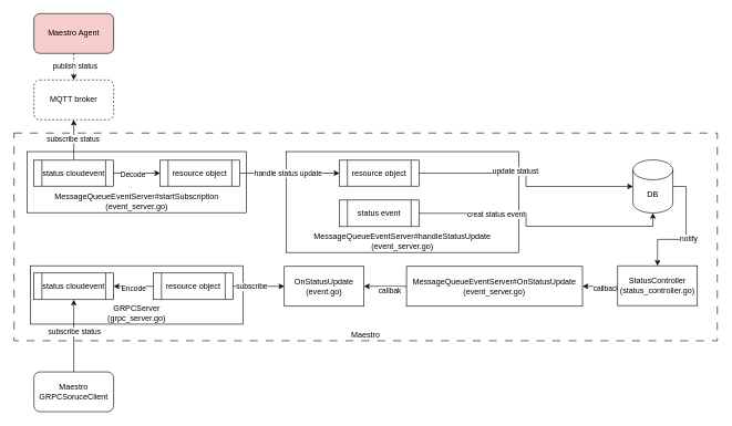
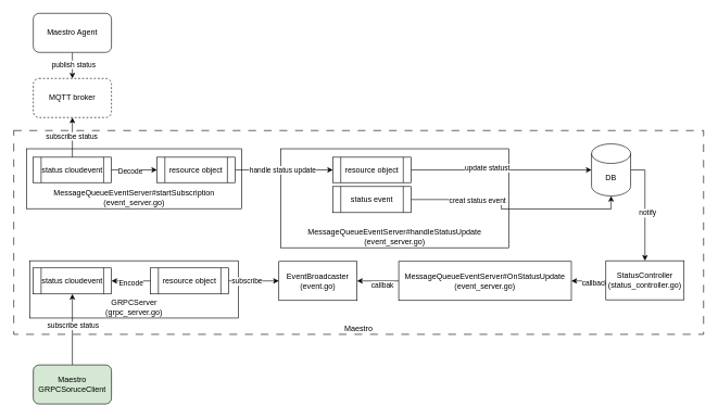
  <mxCell id="0" />
  <mxCell id="1" parent="0" />
  <mxCell id="2" value="Maestro" style="rounded=0;whiteSpace=wrap;html=1;fillColor=none;dashed=1;dashPattern=12 12;verticalAlign=bottom;" parent="1" vertex="1"><mxGeometry x="20" y="200" width="1059" height="313" as="geometry" /></mxCell>
  <mxCell id="3" value="GRPCServer&lt;div&gt;(grpc_server.go)&lt;/div&gt;" style="rounded=0;whiteSpace=wrap;html=1;fillColor=none;verticalAlign=bottom;" parent="1" vertex="1"><mxGeometry x="45" y="400" width="320" height="88" as="geometry" /></mxCell>
  <mxCell id="4" value="MessageQueueEventServer#handleStatusUpdate&lt;br&gt;&lt;div&gt;(event_server.go)&lt;/div&gt;" style="rounded=0;whiteSpace=wrap;html=1;verticalAlign=bottom;fillColor=none;strokeColor=#000000;" parent="1" vertex="1"><mxGeometry x="430" y="228" width="350" height="152" as="geometry" /></mxCell>
  <mxCell id="5" value="MessageQueueEventServer#startSubscription&lt;br&gt;&lt;div&gt;(event_server.go)&lt;/div&gt;" style="rounded=0;whiteSpace=wrap;html=1;verticalAlign=bottom;fillColor=none;strokeColor=#000000;" parent="1" vertex="1"><mxGeometry x="40" y="228" width="330" height="92" as="geometry" /></mxCell>
  <mxCell id="6" value="MQTT broker" style="rounded=1;whiteSpace=wrap;html=1;dashed=1;" parent="1" vertex="1"><mxGeometry x="50" y="120" width="120" height="60" as="geometry" /></mxCell>
  <mxCell id="7" style="edgeStyle=orthogonalEdgeStyle;rounded=0;orthogonalLoop=1;jettySize=auto;html=1;exitX=0.5;exitY=0;exitDx=0;exitDy=0;entryX=0.5;entryY=1;entryDx=0;entryDy=0;" parent="1" source="9" target="6" edge="1"><mxGeometry relative="1" as="geometry"><mxPoint x="230" y="200" as="sourcePoint" /></mxGeometry></mxCell>
  <mxCell id="8" value="subscribe status" style="edgeLabel;html=1;align=center;verticalAlign=middle;resizable=0;points=[];" parent="7" connectable="0" vertex="1"><mxGeometry x="0.075" y="2" relative="1" as="geometry"><mxPoint as="offset" /></mxGeometry></mxCell>
  <mxCell id="9" value="status cloudevent" style="shape=process;whiteSpace=wrap;html=1;backgroundOutline=1;" parent="1" vertex="1"><mxGeometry x="50" y="241" width="120" height="39" as="geometry" /></mxCell>
  <mxCell id="10" style="edgeStyle=orthogonalEdgeStyle;rounded=0;orthogonalLoop=1;jettySize=auto;html=1;exitX=1;exitY=0.5;exitDx=0;exitDy=0;entryX=0;entryY=0.5;entryDx=0;entryDy=0;" parent="1" source="12" target="20" edge="1"><mxGeometry relative="1" as="geometry"><mxPoint x="430" y="320" as="targetPoint" /></mxGeometry></mxCell>
  <mxCell id="11" value="handle status update" style="edgeLabel;html=1;align=center;verticalAlign=middle;resizable=0;points=[];" parent="10" connectable="0" vertex="1"><mxGeometry x="-0.04" y="-3" relative="1" as="geometry"><mxPoint y="-3" as="offset" /></mxGeometry></mxCell>
  <mxCell id="12" value="resource object" style="shape=process;whiteSpace=wrap;html=1;backgroundOutline=1;" parent="1" vertex="1"><mxGeometry x="240" y="241" width="120" height="39" as="geometry" /></mxCell>
  <mxCell id="13" value="" style="endArrow=classic;html=1;rounded=0;exitX=1;exitY=0.5;exitDx=0;exitDy=0;" parent="1" source="9" target="12" edge="1"><mxGeometry width="50" height="50" relative="1" as="geometry"><mxPoint x="370" y="490" as="sourcePoint" /><mxPoint x="420" y="440" as="targetPoint" /></mxGeometry></mxCell>
  <mxCell id="14" value="Decode" style="edgeLabel;html=1;align=center;verticalAlign=middle;resizable=0;points=[];" parent="13" connectable="0" vertex="1"><mxGeometry x="-0.2" y="-1" relative="1" as="geometry"><mxPoint as="offset" /></mxGeometry></mxCell>
  <mxCell id="15" style="edgeStyle=orthogonalEdgeStyle;rounded=0;orthogonalLoop=1;jettySize=auto;html=1;exitX=1;exitY=0.5;exitDx=0;exitDy=0;exitPerimeter=0;entryX=0.5;entryY=0;entryDx=0;entryDy=0;" parent="1" source="17" target="31" edge="1"><mxGeometry relative="1" as="geometry"><mxPoint x="905" y="465" as="targetPoint" /></mxGeometry></mxCell>
  <mxCell id="16" value="notify" style="edgeLabel;html=1;align=center;verticalAlign=middle;resizable=0;points=[];" parent="15" connectable="0" vertex="1"><mxGeometry x="0.09" y="3" relative="1" as="geometry"><mxPoint as="offset" /></mxGeometry></mxCell>
- <mxCell id="17" value="DB" style="shape=cylinder3;whiteSpace=wrap;html=1;boundedLbl=1;backgroundOutline=1;size=15;" parent="1" vertex="1"><mxGeometry x="952" y="240.5" width="60" height="80" as="geometry" /></mxCell>
+ <mxCell id="17" value="DB" style="shape=cylinder3;whiteSpace=wrap;html=1;boundedLbl=1;backgroundOutline=1;size=15;" parent="1" vertex="1"><mxGeometry x="907" y="220.5" width="60" height="80" as="geometry" /></mxCell>
  <mxCell id="18" style="edgeStyle=orthogonalEdgeStyle;rounded=0;orthogonalLoop=1;jettySize=auto;html=1;exitX=1;exitY=0.5;exitDx=0;exitDy=0;" parent="1" source="20" target="17" edge="1"><mxGeometry relative="1" as="geometry"><mxPoint x="450" y="520" as="sourcePoint" /></mxGeometry></mxCell>
  <mxCell id="19" value="update statust" style="edgeLabel;html=1;align=center;verticalAlign=middle;resizable=0;points=[];" parent="18" connectable="0" vertex="1"><mxGeometry x="-0.16" y="3" relative="1" as="geometry"><mxPoint as="offset" /></mxGeometry></mxCell>
  <mxCell id="20" value="resource object" style="shape=process;whiteSpace=wrap;html=1;backgroundOutline=1;" parent="1" vertex="1"><mxGeometry x="510" y="241" width="120" height="39" as="geometry" /></mxCell>
- <mxCell id="21" value="status event" style="shape=process;whiteSpace=wrap;html=1;backgroundOutline=1;" parent="1" vertex="1"><mxGeometry x="510" y="301" width="120" height="40" as="geometry" /></mxCell>
+ <mxCell id="21" value="status event" style="shape=process;whiteSpace=wrap;html=1;backgroundOutline=1;" parent="1" vertex="1"><mxGeometry x="510" y="286" width="120" height="40" as="geometry" /></mxCell>
  <mxCell id="22" style="edgeStyle=orthogonalEdgeStyle;rounded=0;orthogonalLoop=1;jettySize=auto;html=1;exitX=1;exitY=0.5;exitDx=0;exitDy=0;entryX=0.5;entryY=1;entryDx=0;entryDy=0;entryPerimeter=0;" parent="1" source="21" target="17" edge="1"><mxGeometry relative="1" as="geometry" /></mxCell>
  <mxCell id="23" value="creat status event" style="edgeLabel;html=1;align=center;verticalAlign=middle;resizable=0;points=[];" parent="22" connectable="0" vertex="1"><mxGeometry x="-0.411" y="-1" relative="1" as="geometry"><mxPoint as="offset" /></mxGeometry></mxCell>
  <mxCell id="24" style="edgeStyle=orthogonalEdgeStyle;rounded=0;orthogonalLoop=1;jettySize=auto;html=1;exitX=0;exitY=0.5;exitDx=0;exitDy=0;entryX=1;entryY=0.5;entryDx=0;entryDy=0;" parent="1" source="28" target="36" edge="1"><mxGeometry relative="1" as="geometry" /></mxCell>
  <mxCell id="25" value="Encode" style="edgeLabel;html=1;align=center;verticalAlign=middle;resizable=0;points=[];" parent="24" connectable="0" vertex="1"><mxGeometry x="0.033" y="3" relative="1" as="geometry"><mxPoint as="offset" /></mxGeometry></mxCell>
  <mxCell id="26" style="edgeStyle=orthogonalEdgeStyle;rounded=0;orthogonalLoop=1;jettySize=auto;html=1;exitX=1;exitY=0.5;exitDx=0;exitDy=0;entryX=0;entryY=0.5;entryDx=0;entryDy=0;" parent="1" source="28" target="35" edge="1"><mxGeometry relative="1" as="geometry"><Array as="points"><mxPoint x="420" y="431" /><mxPoint x="420" y="431" /></Array></mxGeometry></mxCell>
  <mxCell id="27" value="subscribe" style="edgeLabel;html=1;align=center;verticalAlign=middle;resizable=0;points=[];" parent="26" connectable="0" vertex="1"><mxGeometry x="-0.308" relative="1" as="geometry"><mxPoint as="offset" /></mxGeometry></mxCell>
  <mxCell id="28" value="resource object" style="shape=process;whiteSpace=wrap;html=1;backgroundOutline=1;" parent="1" vertex="1"><mxGeometry x="230" y="411" width="120" height="40" as="geometry" /></mxCell>
  <mxCell id="29" style="edgeStyle=orthogonalEdgeStyle;rounded=0;orthogonalLoop=1;jettySize=auto;html=1;exitX=0;exitY=0.5;exitDx=0;exitDy=0;entryX=1;entryY=0.5;entryDx=0;entryDy=0;" parent="1" source="31" target="34" edge="1"><mxGeometry relative="1" as="geometry" /></mxCell>
  <mxCell id="30" value="callback" style="edgeLabel;html=1;align=center;verticalAlign=middle;resizable=0;points=[];" parent="29" connectable="0" vertex="1"><mxGeometry x="-0.318" y="3" relative="1" as="geometry"><mxPoint as="offset" /></mxGeometry></mxCell>
  <mxCell id="31" value="StatusController&lt;div&gt;(status_controller.go)&lt;/div&gt;" style="rounded=0;whiteSpace=wrap;html=1;" parent="1" vertex="1"><mxGeometry x="929" y="400" width="120" height="60" as="geometry" /></mxCell>
  <mxCell id="32" style="edgeStyle=orthogonalEdgeStyle;rounded=0;orthogonalLoop=1;jettySize=auto;html=1;exitX=0;exitY=0.5;exitDx=0;exitDy=0;" parent="1" source="34" target="35" edge="1"><mxGeometry relative="1" as="geometry" /></mxCell>
  <mxCell id="33" value="callbak" style="edgeLabel;html=1;align=center;verticalAlign=middle;resizable=0;points=[];" parent="32" connectable="0" vertex="1"><mxGeometry x="-0.178" y="6" relative="1" as="geometry"><mxPoint as="offset" /></mxGeometry></mxCell>
  <mxCell id="34" value="MessageQueueEventServer#OnStatusUpdate&lt;br&gt;&lt;div&gt;(event_server.go)&lt;/div&gt;" style="rounded=0;whiteSpace=wrap;html=1;" parent="1" vertex="1"><mxGeometry x="611" y="401" width="265" height="60" as="geometry" /></mxCell>
- <mxCell id="35" value="OnStatusUpdate&lt;div&gt;(event.go)&lt;/div&gt;" style="rounded=0;whiteSpace=wrap;html=1;" parent="1" vertex="1"><mxGeometry x="427" y="401" width="120" height="60" as="geometry" /></mxCell>
+ <mxCell id="35" value="EventBroadcaster&lt;div&gt;(event.go)&lt;/div&gt;" style="rounded=0;whiteSpace=wrap;html=1;" parent="1" vertex="1"><mxGeometry x="427" y="401" width="120" height="60" as="geometry" /></mxCell>
  <mxCell id="36" value="status cloudevent" style="shape=process;whiteSpace=wrap;html=1;backgroundOutline=1;" parent="1" vertex="1"><mxGeometry x="50" y="411" width="120" height="40" as="geometry" /></mxCell>
  <mxCell id="37" style="edgeStyle=orthogonalEdgeStyle;rounded=0;orthogonalLoop=1;jettySize=auto;html=1;exitX=0.5;exitY=0;exitDx=0;exitDy=0;" parent="1" source="39" target="36" edge="1"><mxGeometry relative="1" as="geometry" /></mxCell>
  <mxCell id="38" value="subscribe status" style="edgeLabel;html=1;align=center;verticalAlign=middle;resizable=0;points=[];" parent="37" connectable="0" vertex="1"><mxGeometry x="0.111" relative="1" as="geometry"><mxPoint as="offset" /></mxGeometry></mxCell>
- <mxCell id="39" value="&lt;div&gt;Maestro&lt;/div&gt;GRPCSoruceClient" style="rounded=1;whiteSpace=wrap;html=1;" parent="1" vertex="1"><mxGeometry x="50" y="560" width="120" height="60" as="geometry" /></mxCell>
- <mxCell id="40" style="edgeStyle=orthogonalEdgeStyle;rounded=0;orthogonalLoop=1;jettySize=auto;html=1;exitX=0.5;exitY=1;exitDx=0;exitDy=0;entryX=0.5;entryY=0;entryDx=0;entryDy=0;dashed=1;" parent="1" source="42" target="6" edge="1"><mxGeometry relative="1" as="geometry" /></mxCell>
+ <mxCell id="39" value="&lt;div&gt;Maestro&lt;/div&gt;GRPCSoruceClient" style="rounded=1;whiteSpace=wrap;html=1;fillColor=#d5e8d4;" parent="1" vertex="1"><mxGeometry x="50" y="560" width="120" height="60" as="geometry" /></mxCell>
+ <mxCell id="40" style="edgeStyle=orthogonalEdgeStyle;rounded=0;orthogonalLoop=1;jettySize=auto;html=1;exitX=0.5;exitY=1;exitDx=0;exitDy=0;entryX=0.5;entryY=0;entryDx=0;entryDy=0;" parent="1" source="42" target="6" edge="1"><mxGeometry relative="1" as="geometry" /></mxCell>
  <mxCell id="41" value="publish status" style="edgeLabel;html=1;align=center;verticalAlign=middle;resizable=0;points=[];" parent="40" connectable="0" vertex="1"><mxGeometry x="-0.1" y="1" relative="1" as="geometry"><mxPoint as="offset" /></mxGeometry></mxCell>
- <mxCell id="42" value="Maestro Agent" style="rounded=1;whiteSpace=wrap;html=1;fillColor=#f8cecc;" parent="1" vertex="1"><mxGeometry x="50" y="20" width="120" height="60" as="geometry" /></mxCell>
+ <mxCell id="42" value="Maestro Agent" style="rounded=1;whiteSpace=wrap;html=1;" parent="1" vertex="1"><mxGeometry x="50" y="20" width="120" height="60" as="geometry" /></mxCell>
